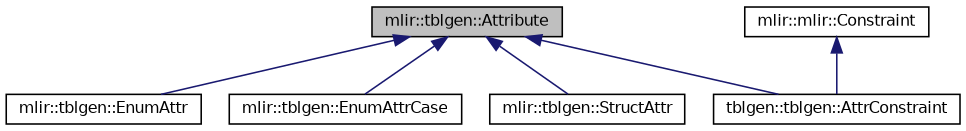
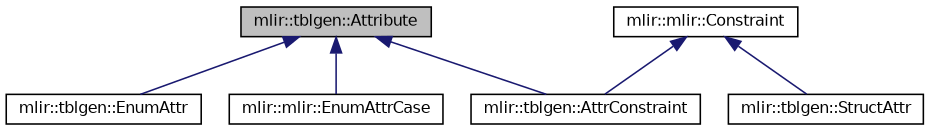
  digraph {
    node [color=black fontname=Helvetica fontsize=10 shape=record]
    edge [color=midnightblue dir=back fontname=Helvetica fontsize=10 labelfontname=Helvetica labelfontsize=10 style=solid]
    n1 [fillcolor=grey75 fontcolor=black height=0.2 label="mlir::tblgen::Attribute" style=filled width=0.4]
    n2 [height=0.2 label="mlir::tblgen::EnumAttr" width=0.4]
-   n3 [height=0.2 label="mlir::tblgen::EnumAttrCase" width=0.4]
+   n3 [height=0.2 label="mlir::mlir::EnumAttrCase" width=0.4]
    n4 [height=0.2 label="mlir::tblgen::StructAttr" width=0.4]
-   n5 [height=0.2 label="tblgen::tblgen::AttrConstraint" width=0.4]
+   n5 [height=0.2 label="mlir::tblgen::AttrConstraint" width=0.4]
    n6 [height=0.2 label="mlir::mlir::Constraint" width=0.4]
    n1 -> n2
    n1 -> n3
-   n1 -> n4
+   n6 -> n4
    n1 -> n5
    n6 -> n5
  }
